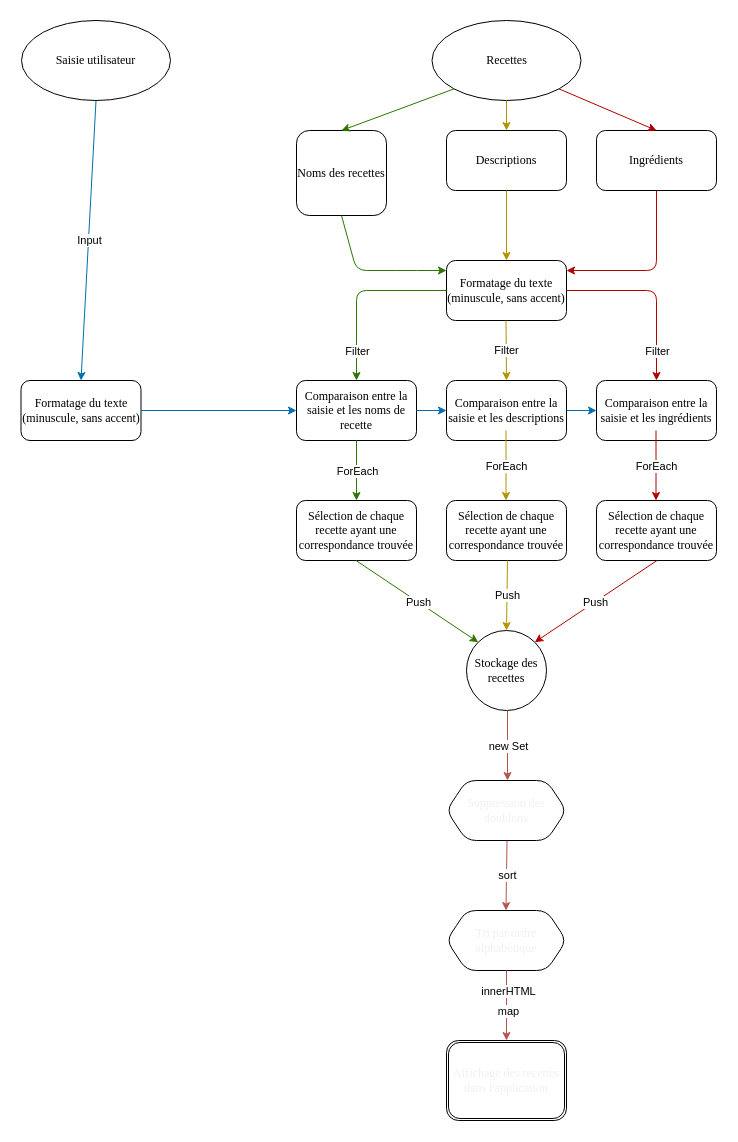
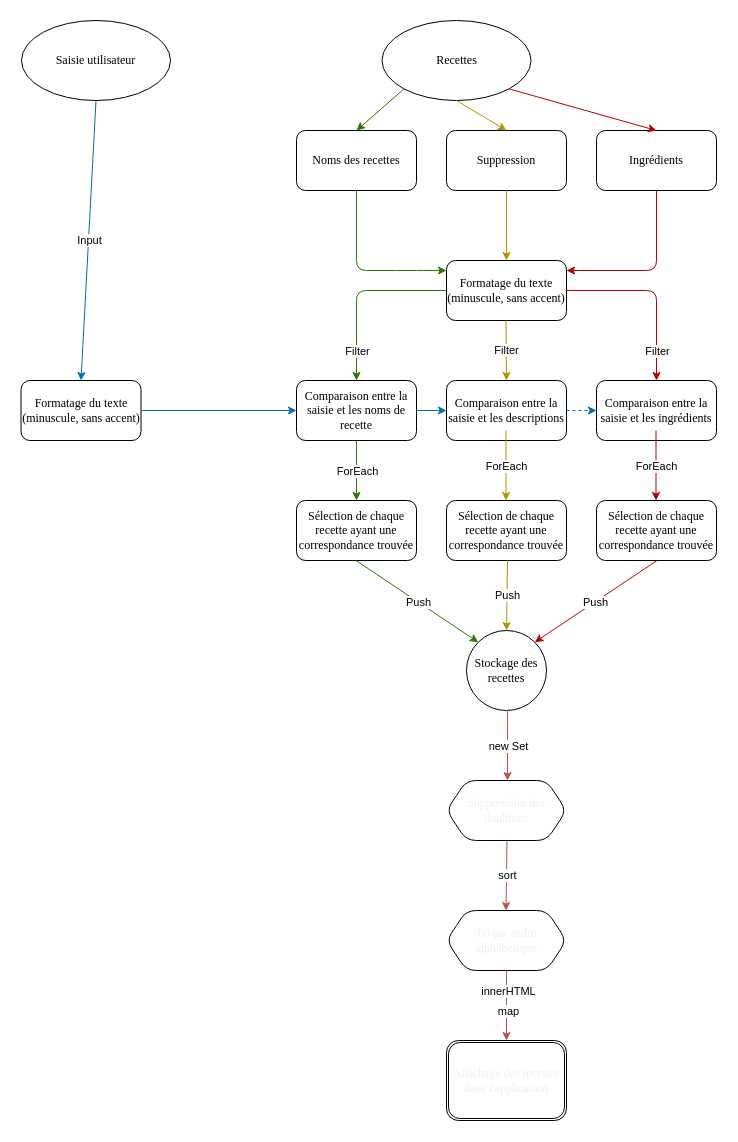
  <mxCell id="0" />
  <mxCell id="1" parent="0" />
  <mxCell id="2" value="Saisie utilisateur" style="ellipse;whiteSpace=wrap;html=1;fontFamily=Andika;fontSource=https%3A%2F%2Ffonts.googleapis.com%2Fcss%3Ffamily%3DAndika;fontSize=12;rounded=1;" parent="1" vertex="1"><mxGeometry x="21" y="20" width="149" height="80" as="geometry" /></mxCell>
  <mxCell id="3" value="Formatage du texte (minuscule, sans accent)" style="whiteSpace=wrap;html=1;fontFamily=Andika;fontSource=https%3A%2F%2Ffonts.googleapis.com%2Fcss%3Ffamily%3DAndika;fontSize=12;rounded=1;" parent="1" vertex="1"><mxGeometry x="20.5" y="380" width="120" height="60" as="geometry" /></mxCell>
- <mxCell id="4" value="Noms des recettes" style="whiteSpace=wrap;html=1;fontFamily=Andika;fontSource=https%3A%2F%2Ffonts.googleapis.com%2Fcss%3Ffamily%3DAndika;fontSize=12;rounded=1;" parent="1" vertex="1"><mxGeometry x="296" y="130" width="90" height="85" as="geometry" /></mxCell>
- <mxCell id="5" value="Descriptions" style="whiteSpace=wrap;html=1;fontFamily=Andika;fontSource=https%3A%2F%2Ffonts.googleapis.com%2Fcss%3Ffamily%3DAndika;rounded=1;" parent="1" vertex="1"><mxGeometry x="446" y="130" width="120" height="60" as="geometry" /></mxCell>
+ <mxCell id="4" value="Noms des recettes" style="whiteSpace=wrap;html=1;fontFamily=Andika;fontSource=https%3A%2F%2Ffonts.googleapis.com%2Fcss%3Ffamily%3DAndika;fontSize=12;rounded=1;" parent="1" vertex="1"><mxGeometry x="296" y="130" width="120" height="60" as="geometry" /></mxCell>
+ <mxCell id="5" value="Suppression" style="whiteSpace=wrap;html=1;fontFamily=Andika;fontSource=https%3A%2F%2Ffonts.googleapis.com%2Fcss%3Ffamily%3DAndika;rounded=1;" parent="1" vertex="1"><mxGeometry x="446" y="130" width="120" height="60" as="geometry" /></mxCell>
  <mxCell id="6" value="Ingrédients" style="whiteSpace=wrap;html=1;fontFamily=Andika;fontSource=https%3A%2F%2Ffonts.googleapis.com%2Fcss%3Ffamily%3DAndika;rounded=1;" parent="1" vertex="1"><mxGeometry x="596" y="130" width="120" height="60" as="geometry" /></mxCell>
  <mxCell id="7" value="Formatage du texte (minuscule, sans accent)" style="whiteSpace=wrap;html=1;fontFamily=Andika;fontSource=https%3A%2F%2Ffonts.googleapis.com%2Fcss%3Ffamily%3DAndika;fontSize=12;rounded=1;" parent="1" vertex="1"><mxGeometry x="446" y="260" width="120" height="60" as="geometry" /></mxCell>
  <mxCell id="8" value="Comparaison entre la saisie et les noms de recette" style="whiteSpace=wrap;html=1;fontFamily=Andika;fontSource=https%3A%2F%2Ffonts.googleapis.com%2Fcss%3Ffamily%3DAndika;fontSize=12;rounded=1;" parent="1" vertex="1"><mxGeometry x="296" y="380" width="120" height="60" as="geometry" /></mxCell>
  <mxCell id="9" value="Comparaison entre la saisie et les descriptions" style="whiteSpace=wrap;html=1;fontFamily=Andika;fontSource=https%3A%2F%2Ffonts.googleapis.com%2Fcss%3Ffamily%3DAndika;fontSize=12;rounded=1;" parent="1" vertex="1"><mxGeometry x="446" y="380" width="120" height="60" as="geometry" /></mxCell>
  <mxCell id="10" value="Comparaison entre la saisie et les ingrédients" style="whiteSpace=wrap;html=1;fontFamily=Andika;fontSource=https%3A%2F%2Ffonts.googleapis.com%2Fcss%3Ffamily%3DAndika;fontSize=12;rounded=1;" parent="1" vertex="1"><mxGeometry x="596" y="380" width="120" height="60" as="geometry" /></mxCell>
  <mxCell id="11" value="" style="endArrow=classic;html=1;fontFamily=Andika;fontSource=https%3A%2F%2Ffonts.googleapis.com%2Fcss%3Ffamily%3DAndika;fontSize=12;exitX=0.5;exitY=1;exitDx=0;exitDy=0;fillColor=#60a917;strokeColor=#2D7600;" parent="1" source="4" edge="1"><mxGeometry width="50" height="50" relative="1" as="geometry"><mxPoint x="331" y="295" as="sourcePoint" /><mxPoint x="446" y="270" as="targetPoint" /><Array as="points"><mxPoint x="356" y="270" /><mxPoint x="406" y="270" /><mxPoint x="446" y="270" /></Array></mxGeometry></mxCell>
  <mxCell id="12" value="" style="endArrow=classic;html=1;fontFamily=Andika;fontSource=https%3A%2F%2Ffonts.googleapis.com%2Fcss%3Ffamily%3DAndika;fontSize=12;exitX=0.5;exitY=1;exitDx=0;exitDy=0;entryX=0.5;entryY=0;entryDx=0;entryDy=0;fillColor=#e3c800;strokeColor=#B09500;" parent="1" source="5" target="7" edge="1"><mxGeometry width="50" height="50" relative="1" as="geometry"><mxPoint x="596" y="290" as="sourcePoint" /><mxPoint x="646" y="240" as="targetPoint" /></mxGeometry></mxCell>
  <mxCell id="13" value="" style="endArrow=classic;html=1;fontFamily=Andika;fontSource=https%3A%2F%2Ffonts.googleapis.com%2Fcss%3Ffamily%3DAndika;fontSize=12;exitX=0.5;exitY=1;exitDx=0;exitDy=0;fillColor=#e51400;strokeColor=#B20000;" parent="1" source="6" edge="1"><mxGeometry width="50" height="50" relative="1" as="geometry"><mxPoint x="696" y="270" as="sourcePoint" /><mxPoint x="566" y="270" as="targetPoint" /><Array as="points"><mxPoint x="656" y="270" /><mxPoint x="566" y="270" /></Array></mxGeometry></mxCell>
- <mxCell id="14" value="Recettes" style="ellipse;whiteSpace=wrap;html=1;fontFamily=Andika;fontSource=https%3A%2F%2Ffonts.googleapis.com%2Fcss%3Ffamily%3DAndika;fontSize=12;rounded=1;" parent="1" vertex="1"><mxGeometry x="431.5" y="20" width="149" height="80" as="geometry" /></mxCell>
+ <mxCell id="14" value="Recettes" style="ellipse;whiteSpace=wrap;html=1;fontFamily=Andika;fontSource=https%3A%2F%2Ffonts.googleapis.com%2Fcss%3Ffamily%3DAndika;fontSize=12;rounded=1;" parent="1" vertex="1"><mxGeometry x="381.5" y="20" width="149" height="80" as="geometry" /></mxCell>
  <mxCell id="15" value="" style="endArrow=classic;html=1;fontFamily=Andika;fontSource=https%3A%2F%2Ffonts.googleapis.com%2Fcss%3Ffamily%3DAndika;fontSize=12;fontColor=#3333FF;exitX=1;exitY=0.5;exitDx=0;exitDy=0;entryX=0;entryY=0.5;entryDx=0;entryDy=0;fillColor=#1ba1e2;strokeColor=#006EAF;" parent="1" source="3" target="8" edge="1"><mxGeometry width="50" height="50" relative="1" as="geometry"><mxPoint x="306" y="360" as="sourcePoint" /><mxPoint x="356" y="310" as="targetPoint" /></mxGeometry></mxCell>
  <mxCell id="16" value="" style="endArrow=classic;html=1;fontFamily=Andika;fontSource=https%3A%2F%2Ffonts.googleapis.com%2Fcss%3Ffamily%3DAndika;fontSize=12;fontColor=#3333FF;exitX=1;exitY=0.5;exitDx=0;exitDy=0;entryX=0;entryY=0.5;entryDx=0;entryDy=0;fillColor=#1ba1e2;strokeColor=#006EAF;" parent="1" source="8" target="9" edge="1"><mxGeometry width="50" height="50" relative="1" as="geometry"><mxPoint x="276" y="360" as="sourcePoint" /><mxPoint x="326" y="310" as="targetPoint" /></mxGeometry></mxCell>
- <mxCell id="17" value="" style="endArrow=classic;html=1;fontFamily=Andika;fontSource=https%3A%2F%2Ffonts.googleapis.com%2Fcss%3Ffamily%3DAndika;fontSize=12;fontColor=#3333FF;exitX=1;exitY=0.5;exitDx=0;exitDy=0;entryX=0;entryY=0.5;entryDx=0;entryDy=0;fillColor=#1ba1e2;strokeColor=#006EAF;" parent="1" source="9" target="10" edge="1"><mxGeometry width="50" height="50" relative="1" as="geometry"><mxPoint x="276" y="360" as="sourcePoint" /><mxPoint x="326" y="310" as="targetPoint" /></mxGeometry></mxCell>
+ <mxCell id="17" value="" style="endArrow=classic;html=1;fontFamily=Andika;fontSource=https%3A%2F%2Ffonts.googleapis.com%2Fcss%3Ffamily%3DAndika;fontSize=12;fontColor=#3333FF;exitX=1;exitY=0.5;exitDx=0;exitDy=0;entryX=0;entryY=0.5;entryDx=0;entryDy=0;fillColor=#1ba1e2;strokeColor=#006EAF;dashed=1;" parent="1" source="9" target="10" edge="1"><mxGeometry width="50" height="50" relative="1" as="geometry"><mxPoint x="276" y="360" as="sourcePoint" /><mxPoint x="326" y="310" as="targetPoint" /></mxGeometry></mxCell>
  <mxCell id="18" value="" style="endArrow=classic;html=1;fontFamily=Andika;fontSource=https%3A%2F%2Ffonts.googleapis.com%2Fcss%3Ffamily%3DAndika;fontSize=12;fontColor=#3333FF;exitX=0;exitY=1;exitDx=0;exitDy=0;entryX=0.5;entryY=0;entryDx=0;entryDy=0;fillColor=#60a917;strokeColor=#2D7600;" parent="1" source="14" target="4" edge="1"><mxGeometry width="50" height="50" relative="1" as="geometry"><mxPoint x="307" y="210" as="sourcePoint" /><mxPoint x="357" y="160" as="targetPoint" /></mxGeometry></mxCell>
  <mxCell id="19" value="" style="endArrow=classic;html=1;fontFamily=Andika;fontSource=https%3A%2F%2Ffonts.googleapis.com%2Fcss%3Ffamily%3DAndika;fontSize=12;fontColor=#3333FF;exitX=0.5;exitY=1;exitDx=0;exitDy=0;entryX=0.5;entryY=0;entryDx=0;entryDy=0;fillColor=#e3c800;strokeColor=#B09500;" parent="1" source="14" target="5" edge="1"><mxGeometry width="50" height="50" relative="1" as="geometry"><mxPoint x="463.498" y="98.379" as="sourcePoint" /><mxPoint x="366" y="140" as="targetPoint" /></mxGeometry></mxCell>
  <mxCell id="20" value="" style="endArrow=classic;html=1;fontFamily=Andika;fontSource=https%3A%2F%2Ffonts.googleapis.com%2Fcss%3Ffamily%3DAndika;fontSize=12;fontColor=#3333FF;exitX=1;exitY=1;exitDx=0;exitDy=0;entryX=0.5;entryY=0;entryDx=0;entryDy=0;fillColor=#e51400;strokeColor=#B20000;" parent="1" source="14" target="6" edge="1"><mxGeometry width="50" height="50" relative="1" as="geometry"><mxPoint x="307" y="210" as="sourcePoint" /><mxPoint x="357" y="160" as="targetPoint" /></mxGeometry></mxCell>
  <mxCell id="21" value="Stockage des recettes" style="ellipse;whiteSpace=wrap;html=1;aspect=fixed;fontFamily=Andika;fontSource=https%3A%2F%2Ffonts.googleapis.com%2Fcss%3Ffamily%3DAndika;fontSize=12;rounded=1;" parent="1" vertex="1"><mxGeometry x="466" y="630" width="80" height="80" as="geometry" /></mxCell>
  <mxCell id="22" value="Sélection de chaque recette ayant une correspondance trouvée" style="whiteSpace=wrap;html=1;fontFamily=Andika;fontSource=https%3A%2F%2Ffonts.googleapis.com%2Fcss%3Ffamily%3DAndika;fontSize=12;rounded=1;" parent="1" vertex="1"><mxGeometry x="296" y="500" width="120" height="60" as="geometry" /></mxCell>
  <mxCell id="23" value="" style="endArrow=classic;html=1;fontFamily=Andika;fontSource=https%3A%2F%2Ffonts.googleapis.com%2Fcss%3Ffamily%3DAndika;fontSize=12;fontColor=#3333FF;exitX=0.5;exitY=1;exitDx=0;exitDy=0;entryX=0.5;entryY=0;entryDx=0;entryDy=0;fillColor=#60a917;strokeColor=#2D7600;" parent="1" source="8" target="22" edge="1"><mxGeometry relative="1" as="geometry"><mxPoint x="277" y="600" as="sourcePoint" /><mxPoint x="377" y="600" as="targetPoint" /></mxGeometry></mxCell>
  <mxCell id="24" value="ForEach" style="edgeLabel;resizable=0;html=1;align=center;verticalAlign=middle;rounded=1;" parent="23" connectable="0" vertex="1"><mxGeometry relative="1" as="geometry"><mxPoint as="offset" /></mxGeometry></mxCell>
  <mxCell id="25" value="" style="endArrow=classic;html=1;fontFamily=Andika;fontSource=https%3A%2F%2Ffonts.googleapis.com%2Fcss%3Ffamily%3DAndika;fontSize=12;fontColor=#3333FF;exitX=0.5;exitY=1;exitDx=0;exitDy=0;entryX=0.5;entryY=0;entryDx=0;entryDy=0;fillColor=#e3c800;strokeColor=#B09500;" parent="1" edge="1"><mxGeometry relative="1" as="geometry"><mxPoint x="505.5" y="430" as="sourcePoint" /><mxPoint x="505.5" y="500" as="targetPoint" /></mxGeometry></mxCell>
  <mxCell id="26" value="ForEach" style="edgeLabel;resizable=0;html=1;align=center;verticalAlign=middle;rounded=1;" parent="25" connectable="0" vertex="1"><mxGeometry relative="1" as="geometry"><mxPoint as="offset" /></mxGeometry></mxCell>
  <mxCell id="27" value="" style="endArrow=classic;html=1;fontFamily=Andika;fontSource=https%3A%2F%2Ffonts.googleapis.com%2Fcss%3Ffamily%3DAndika;fontSize=12;fontColor=#3333FF;exitX=0.5;exitY=1;exitDx=0;exitDy=0;entryX=0.5;entryY=0;entryDx=0;entryDy=0;fillColor=#e51400;strokeColor=#B20000;" parent="1" edge="1"><mxGeometry relative="1" as="geometry"><mxPoint x="655.5" y="430" as="sourcePoint" /><mxPoint x="655.5" y="500" as="targetPoint" /></mxGeometry></mxCell>
  <mxCell id="28" value="ForEach" style="edgeLabel;resizable=0;html=1;align=center;verticalAlign=middle;rounded=1;" parent="27" connectable="0" vertex="1"><mxGeometry relative="1" as="geometry"><mxPoint as="offset" /></mxGeometry></mxCell>
  <mxCell id="29" value="Sélection de chaque recette ayant une correspondance trouvée" style="whiteSpace=wrap;html=1;fontFamily=Andika;fontSource=https%3A%2F%2Ffonts.googleapis.com%2Fcss%3Ffamily%3DAndika;fontSize=12;rounded=1;" parent="1" vertex="1"><mxGeometry x="446" y="500" width="120" height="60" as="geometry" /></mxCell>
  <mxCell id="30" value="Sélection de chaque recette ayant une correspondance trouvée" style="whiteSpace=wrap;html=1;fontFamily=Andika;fontSource=https%3A%2F%2Ffonts.googleapis.com%2Fcss%3Ffamily%3DAndika;fontSize=12;rounded=1;" parent="1" vertex="1"><mxGeometry x="596" y="500" width="120" height="60" as="geometry" /></mxCell>
  <mxCell id="31" value="" style="endArrow=classic;html=1;fontFamily=Andika;fontSource=https%3A%2F%2Ffonts.googleapis.com%2Fcss%3Ffamily%3DAndika;fontSize=12;fontColor=#3333FF;exitX=0.5;exitY=1;exitDx=0;exitDy=0;entryX=0;entryY=0;entryDx=0;entryDy=0;fillColor=#60a917;strokeColor=#2D7600;" parent="1" target="21" edge="1"><mxGeometry relative="1" as="geometry"><mxPoint x="355.5" y="560" as="sourcePoint" /><mxPoint x="355.5" y="630" as="targetPoint" /></mxGeometry></mxCell>
  <mxCell id="32" value="Push" style="edgeLabel;resizable=0;html=1;align=center;verticalAlign=middle;rounded=1;" parent="31" connectable="0" vertex="1"><mxGeometry relative="1" as="geometry"><mxPoint as="offset" /></mxGeometry></mxCell>
  <mxCell id="33" value="" style="endArrow=classic;html=1;fontFamily=Andika;fontSource=https%3A%2F%2Ffonts.googleapis.com%2Fcss%3Ffamily%3DAndika;fontSize=12;fontColor=#3333FF;exitX=0.5;exitY=1;exitDx=0;exitDy=0;entryX=0.5;entryY=0;entryDx=0;entryDy=0;fillColor=#e3c800;strokeColor=#B09500;" parent="1" target="21" edge="1"><mxGeometry relative="1" as="geometry"><mxPoint x="507" y="560" as="sourcePoint" /><mxPoint x="629.216" y="641.716" as="targetPoint" /></mxGeometry></mxCell>
  <mxCell id="34" value="Push" style="edgeLabel;resizable=0;html=1;align=center;verticalAlign=middle;rounded=1;" parent="33" connectable="0" vertex="1"><mxGeometry relative="1" as="geometry"><mxPoint as="offset" /></mxGeometry></mxCell>
  <mxCell id="35" value="" style="endArrow=classic;html=1;fontFamily=Andika;fontSource=https%3A%2F%2Ffonts.googleapis.com%2Fcss%3Ffamily%3DAndika;fontSize=12;fontColor=#3333FF;exitX=0.5;exitY=1;exitDx=0;exitDy=0;entryX=1;entryY=0;entryDx=0;entryDy=0;fillColor=#e51400;strokeColor=#B20000;" parent="1" target="21" edge="1"><mxGeometry relative="1" as="geometry"><mxPoint x="656.5" y="560" as="sourcePoint" /><mxPoint x="655.5" y="630" as="targetPoint" /></mxGeometry></mxCell>
  <mxCell id="36" value="Push" style="edgeLabel;resizable=0;html=1;align=center;verticalAlign=middle;rounded=1;" parent="35" connectable="0" vertex="1"><mxGeometry relative="1" as="geometry"><mxPoint as="offset" /></mxGeometry></mxCell>
  <mxCell id="37" value="" style="endArrow=classic;html=1;fontFamily=Andika;fontSource=https%3A%2F%2Ffonts.googleapis.com%2Fcss%3Ffamily%3DAndika;fontSize=12;fontColor=#3333FF;entryX=0.5;entryY=0;entryDx=0;entryDy=0;fillColor=#1ba1e2;strokeColor=#006EAF;exitX=0.5;exitY=1;exitDx=0;exitDy=0;" parent="1" source="2" target="3" edge="1"><mxGeometry relative="1" as="geometry"><mxPoint x="81" y="110" as="sourcePoint" /><mxPoint x="199.216" y="181.716" as="targetPoint" /></mxGeometry></mxCell>
  <mxCell id="38" value="Input" style="edgeLabel;resizable=0;html=1;align=center;verticalAlign=middle;rounded=1;" parent="37" connectable="0" vertex="1"><mxGeometry relative="1" as="geometry"><mxPoint as="offset" /></mxGeometry></mxCell>
  <mxCell id="39" value="" style="endArrow=classic;html=1;fontFamily=Andika;fontSource=https%3A%2F%2Ffonts.googleapis.com%2Fcss%3Ffamily%3DAndika;fontSize=12;fontColor=#3333FF;exitX=0.5;exitY=1;exitDx=0;exitDy=0;entryX=0.5;entryY=0;entryDx=0;entryDy=0;fillColor=#f8cecc;strokeColor=#b85450;gradientColor=#ea6b66;" parent="1" edge="1"><mxGeometry relative="1" as="geometry"><mxPoint x="507" y="710" as="sourcePoint" /><mxPoint x="507" y="780" as="targetPoint" /></mxGeometry></mxCell>
  <mxCell id="40" value="new Set" style="edgeLabel;resizable=0;html=1;align=center;verticalAlign=middle;rounded=1;" parent="39" connectable="0" vertex="1"><mxGeometry relative="1" as="geometry"><mxPoint as="offset" /></mxGeometry></mxCell>
  <mxCell id="41" value="" style="endArrow=classic;html=1;fontFamily=Andika;fontSource=https%3A%2F%2Ffonts.googleapis.com%2Fcss%3Ffamily%3DAndika;fontSize=12;fontColor=#f0f0f0;exitX=0;exitY=0.5;exitDx=0;exitDy=0;entryX=0.5;entryY=0;entryDx=0;entryDy=0;fillColor=#60a917;strokeColor=#2D7600;" parent="1" source="7" target="8" edge="1"><mxGeometry relative="1" as="geometry"><mxPoint x="287" y="520" as="sourcePoint" /><mxPoint x="377" y="370" as="targetPoint" /><Array as="points"><mxPoint x="356" y="290" /></Array></mxGeometry></mxCell>
  <mxCell id="42" value="Filter" style="edgeLabel;resizable=0;html=1;align=center;verticalAlign=middle;rounded=1;" parent="41" connectable="0" vertex="1"><mxGeometry relative="1" as="geometry"><mxPoint y="60" as="offset" /></mxGeometry></mxCell>
  <mxCell id="43" value="" style="endArrow=classic;html=1;fontFamily=Andika;fontSource=https%3A%2F%2Ffonts.googleapis.com%2Fcss%3Ffamily%3DAndika;fontSize=12;fontColor=#3333FF;exitX=0.5;exitY=1;exitDx=0;exitDy=0;fillColor=#e3c800;strokeColor=#B09500;" parent="1" edge="1"><mxGeometry relative="1" as="geometry"><mxPoint x="505.5" y="320" as="sourcePoint" /><mxPoint x="506" y="380" as="targetPoint" /></mxGeometry></mxCell>
  <mxCell id="44" value="Filter" style="edgeLabel;resizable=0;html=1;align=center;verticalAlign=middle;rounded=1;" parent="43" connectable="0" vertex="1"><mxGeometry relative="1" as="geometry"><mxPoint as="offset" /></mxGeometry></mxCell>
  <mxCell id="45" value="" style="endArrow=classic;html=1;fontFamily=Andika;fontSource=https%3A%2F%2Ffonts.googleapis.com%2Fcss%3Ffamily%3DAndika;fontSize=12;fontColor=#f0f0f0;entryX=0.5;entryY=0;entryDx=0;entryDy=0;fillColor=#e51400;strokeColor=#B20000;" parent="1" target="10" edge="1"><mxGeometry relative="1" as="geometry"><mxPoint x="566" y="290" as="sourcePoint" /><mxPoint x="666" y="289.5" as="targetPoint" /><Array as="points"><mxPoint x="656" y="290" /></Array></mxGeometry></mxCell>
  <mxCell id="46" value="Filter" style="edgeLabel;resizable=0;html=1;align=center;verticalAlign=middle;rounded=1;" parent="45" connectable="0" vertex="1"><mxGeometry relative="1" as="geometry"><mxPoint y="60" as="offset" /></mxGeometry></mxCell>
  <mxCell id="47" value="" style="endArrow=classic;html=1;fontFamily=Andika;fontSource=https%3A%2F%2Ffonts.googleapis.com%2Fcss%3Ffamily%3DAndika;fontSize=12;fontColor=#3333FF;exitX=0.5;exitY=1;exitDx=0;exitDy=0;entryX=0.5;entryY=0;entryDx=0;entryDy=0;fillColor=#f8cecc;strokeColor=#b85450;gradientColor=#ea6b66;" parent="1" edge="1"><mxGeometry relative="1" as="geometry"><mxPoint x="506.5" y="840" as="sourcePoint" /><mxPoint x="505.5" y="910" as="targetPoint" /></mxGeometry></mxCell>
  <mxCell id="48" value="sort" style="edgeLabel;resizable=0;html=1;align=center;verticalAlign=middle;rounded=1;" parent="47" connectable="0" vertex="1"><mxGeometry relative="1" as="geometry"><mxPoint as="offset" /></mxGeometry></mxCell>
  <mxCell id="49" value="Suppression des doublons" style="shape=hexagon;perimeter=hexagonPerimeter2;whiteSpace=wrap;html=1;fixedSize=1;fontFamily=Andika;fontSource=https%3A%2F%2Ffonts.googleapis.com%2Fcss%3Ffamily%3DAndika;fontSize=12;fontColor=#f0f0f0;rounded=1;" parent="1" vertex="1"><mxGeometry x="446" y="780" width="120" height="60" as="geometry" /></mxCell>
  <mxCell id="50" value="Tri par ordre alphabétique" style="shape=hexagon;perimeter=hexagonPerimeter2;whiteSpace=wrap;html=1;fixedSize=1;fontFamily=Andika;fontSource=https%3A%2F%2Ffonts.googleapis.com%2Fcss%3Ffamily%3DAndika;fontSize=12;fontColor=#f0f0f0;rounded=1;" parent="1" vertex="1"><mxGeometry x="446" y="910" width="120" height="60" as="geometry" /></mxCell>
  <mxCell id="51" value="Affichage des recettes dans l'application" style="shape=ext;double=1;whiteSpace=wrap;html=1;fontFamily=Andika;fontSource=https%3A%2F%2Ffonts.googleapis.com%2Fcss%3Ffamily%3DAndika;fontSize=12;fontColor=#f0f0f0;rounded=1;" parent="1" vertex="1"><mxGeometry x="446" y="1040" width="120" height="80" as="geometry" /></mxCell>
  <mxCell id="52" value="" style="endArrow=classic;html=1;fontFamily=Andika;fontSource=https%3A%2F%2Ffonts.googleapis.com%2Fcss%3Ffamily%3DAndika;fontSize=12;fontColor=#f0f0f0;gradientColor=#ea6b66;fillColor=#f8cecc;strokeColor=#b85450;exitX=0.5;exitY=1;exitDx=0;exitDy=0;entryX=0.5;entryY=0;entryDx=0;entryDy=0;" parent="1" source="50" target="51" edge="1"><mxGeometry relative="1" as="geometry"><mxPoint x="287" y="750" as="sourcePoint" /><mxPoint x="387" y="750" as="targetPoint" /></mxGeometry></mxCell>
  <mxCell id="53" value="innerHTML" style="edgeLabel;resizable=0;html=1;align=center;verticalAlign=middle;rounded=1;" parent="52" connectable="0" vertex="1"><mxGeometry relative="1" as="geometry"><mxPoint x="1" y="-15" as="offset" /></mxGeometry></mxCell>
  <mxCell id="54" value="map" style="edgeLabel;resizable=0;html=1;align=center;verticalAlign=middle;rounded=1;" parent="52" connectable="0" vertex="1"><mxGeometry relative="1" as="geometry"><mxPoint x="1" y="5" as="offset" /></mxGeometry></mxCell>
